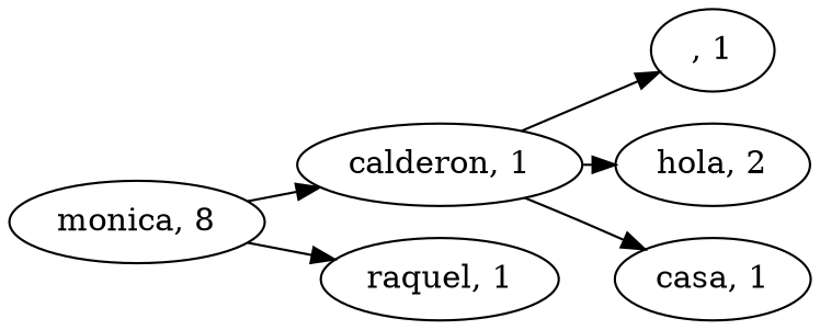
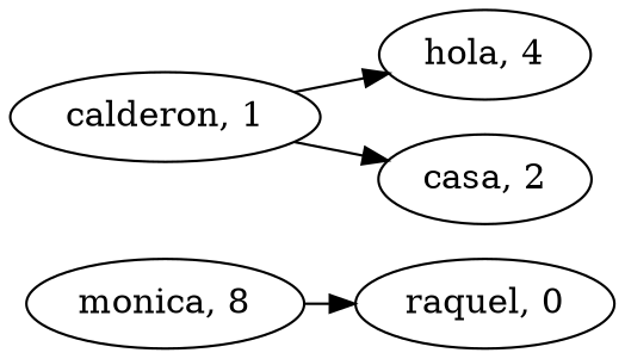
  digraph {
    compound=true
    nodesep=0.20
    rankdir=LR
    ranksep=0.20
    edge [color=black dir=fordware]
    n1 [label="monica, 8"]
    "calderon, 1"
-   "raquel, 1"
-   ", 1"
-   "hola, 2"
-   "casa, 1"
-   n1 -> "calderon, 1"
+   "raquel, 1" [label="raquel, 0"]
+   "hola, 2" [label="hola, 4"]
+   "casa, 1" [label="casa, 2"]
    n1 -> "raquel, 1"
-   "calderon, 1" -> ", 1"
    "calderon, 1" -> "hola, 2"
    "calderon, 1" -> "casa, 1"
  }
